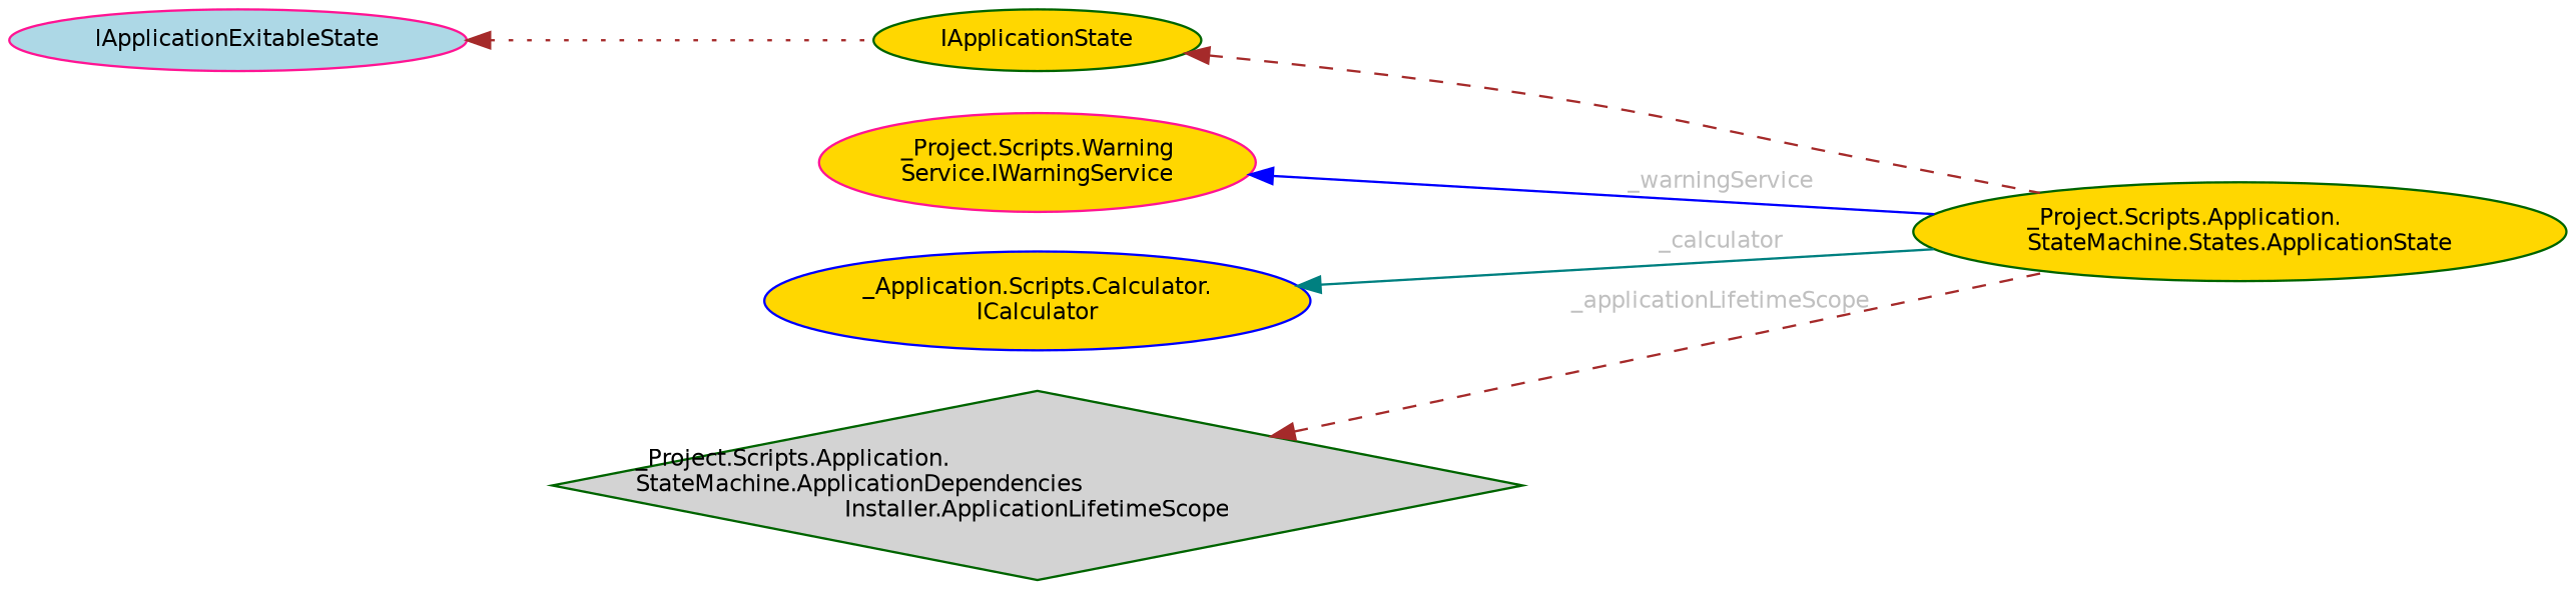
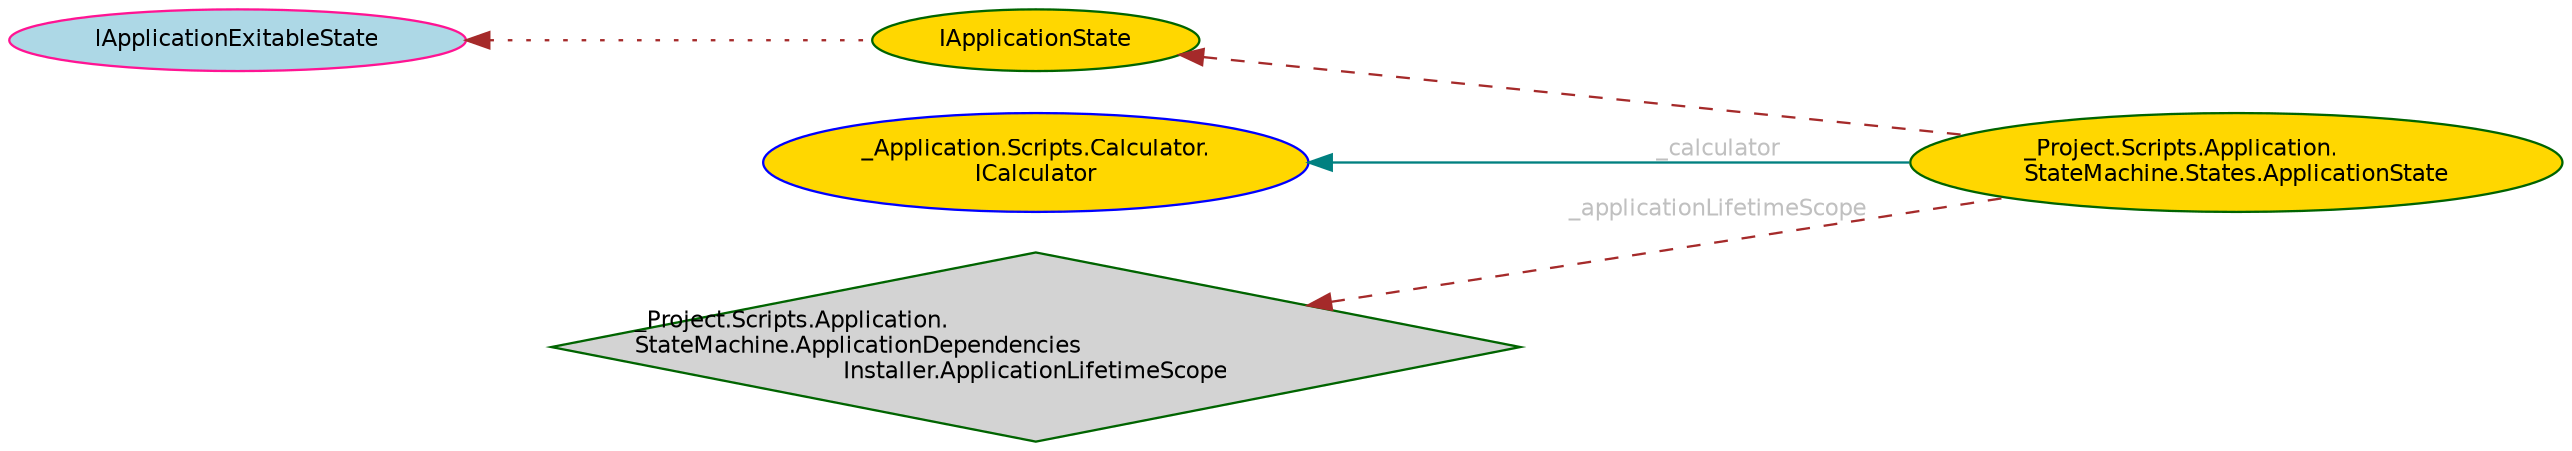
  digraph {
    rankdir=LR
    node [color=darkgreen fillcolor=gold fontname=Helvetica fontsize=10 shape=ellipse style=filled]
    edge [color=brown dir=back fontname=Helvetica fontsize=10 labelfontname=Helvetica labelfontsize=10 style=dashed fontcolor=grey]
    n1 [fontcolor=black height=0.2 label="_Project.Scripts.Application.\lStateMachine.States.ApplicationState" width=0.4]
    n2 [height=0.2 label=IApplicationState width=0.4]
    n3 [color=deeppink fillcolor=lightblue height=0.2 label=IApplicationExitableState width=0.4]
-   n4 [color=deeppink height=0.2 label="_Project.Scripts.Warning\lService.IWarningService" width=0.4]
    n5 [color=blue height=0.2 label="_Application.Scripts.Calculator.\lICalculator" width=0.4]
    n6 [fillcolor=lightgrey height=0.2 label="_Project.Scripts.Application.\lStateMachine.ApplicationDependencies\lInstaller.ApplicationLifetimeScope" shape=diamond width=0.4]
    n2 -> n1 [fontcolor=""]
    n3 -> n2 [style=dotted fontcolor=""]
-   n4 -> n1 [color=blue label=" _warningService" style=solid]
    n5 -> n1 [color=teal label=" _calculator" style=solid]
    n6 -> n1 [label=" _applicationLifetimeScope"]
  }
